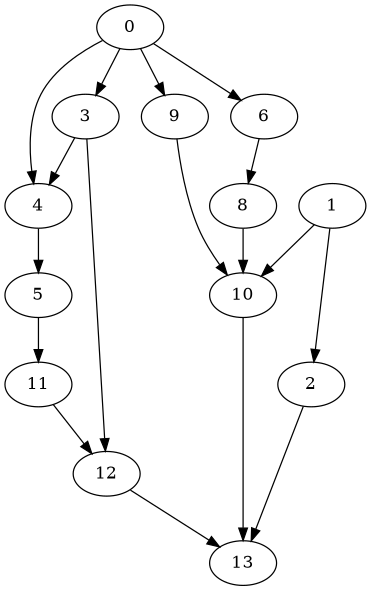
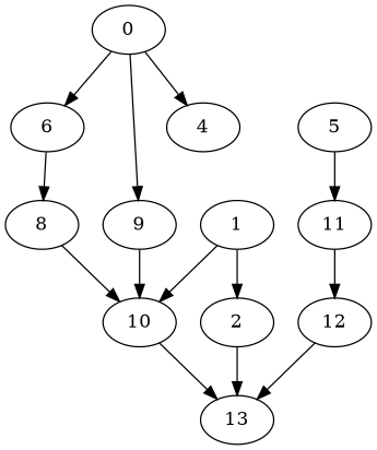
  digraph {
    4
    5
    11
    12
    6
    8
    10
    0
-   3
    9
    1
    2
    13
-   4 -> 5
    5 -> 11
    11 -> 12
    12 -> 13
    6 -> 8
    8 -> 10
    10 -> 13
    0 -> 4
    0 -> 6
-   0 -> 3
    0 -> 9
-   3 -> 4
-   3 -> 12
    9 -> 10
    1 -> 10
    1 -> 2
    2 -> 13
  }
